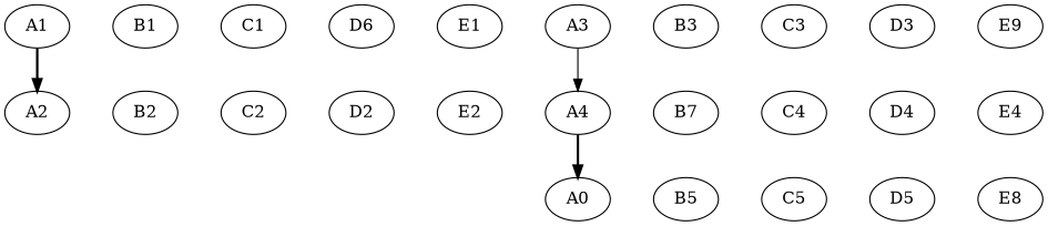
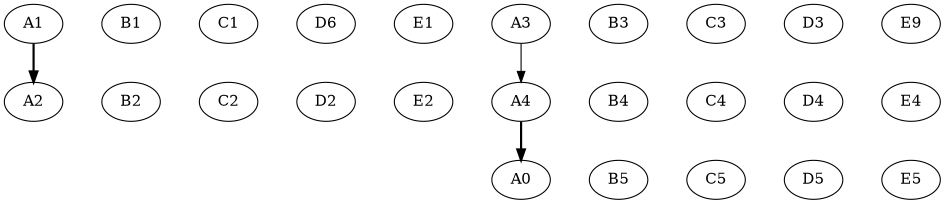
  digraph {
    nodesep=0.5
    rankdir=TB
    edge [style=bold]
    A1
    B1
    C1
    n4 [label=D6]
    E1
    A2
    B2
    C2
    D2
    E2
    A3
    B3
    C3
    D3
    n15 [label=E9]
    A4
-   B4 [label=B7]
+   B4
    C4
    D4
    E4
    n21 [label=A0]
    B5
    C5
    D5
-   E5 [label=E8]
+   E5
    subgraph sub_1 {
      rank=same
      A1
      B1
      C1
      n4
      E1
    }
    subgraph sub_2 {
      rank=same
      A2
      B2
      C2
      D2
      E2
    }
    subgraph sub_3 {
      rank=same
      A3
      B3
      C3
      D3
      n15
    }
    subgraph sub_4 {
      rank=same
      A4
      B4
      C4
      D4
      E4
    }
    subgraph sub_5 {
      rank=same
      n21
      B5
      C5
      D5
      E5
    }
    A1 -> A2
    A3 -> A4 [style=solid]
    A4 -> n21
  }
